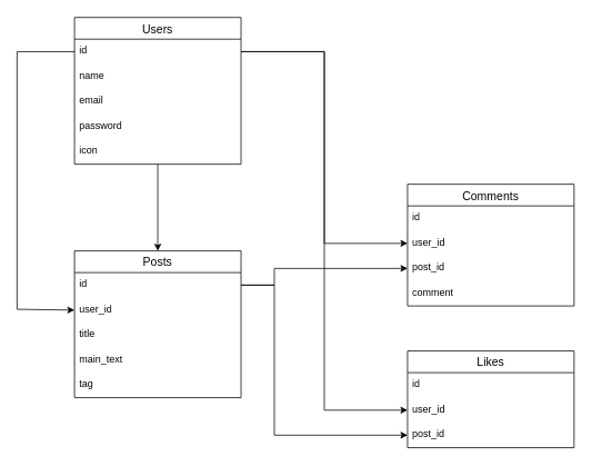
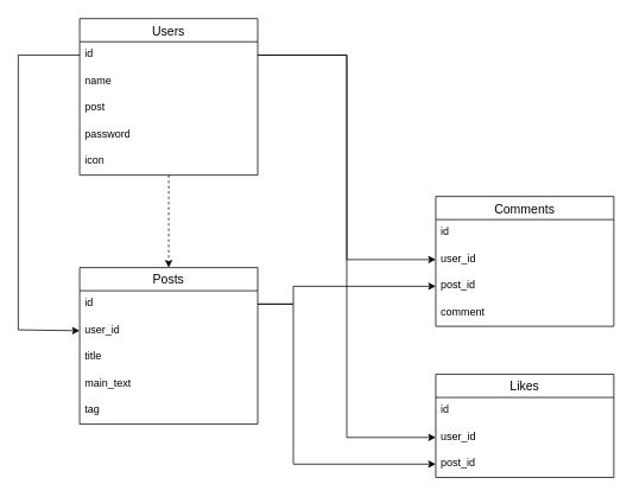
  <mxCell id="0" />
  <mxCell id="1" parent="0" />
- <mxCell id="2" style="edgeStyle=orthogonalEdgeStyle;rounded=0;orthogonalLoop=1;jettySize=auto;html=1;entryX=0.5;entryY=0;entryDx=0;entryDy=0;" edge="1" parent="1" source="3" target="13"><mxGeometry relative="1" as="geometry" /></mxCell>
+ <mxCell id="2" style="edgeStyle=orthogonalEdgeStyle;rounded=0;orthogonalLoop=1;jettySize=auto;html=1;entryX=0.5;entryY=0;entryDx=0;entryDy=0;dashed=1;" edge="1" parent="1" source="3" target="13"><mxGeometry relative="1" as="geometry" /></mxCell>
  <mxCell id="3" value="Users" style="swimlane;fontStyle=0;childLayout=stackLayout;horizontal=1;startSize=26;horizontalStack=0;resizeParent=1;resizeParentMax=0;resizeLast=0;collapsible=1;marginBottom=0;align=center;fontSize=14;" vertex="1" parent="1"><mxGeometry x="89" y="20" width="200" height="176" as="geometry" /></mxCell>
  <mxCell id="4" value="id&lt;br&gt;" style="text;strokeColor=none;fillColor=none;spacingLeft=4;spacingRight=4;overflow=hidden;rotatable=0;points=[[0,0.5],[1,0.5]];portConstraint=eastwest;fontSize=12;whiteSpace=wrap;html=1;" vertex="1" parent="3"><mxGeometry y="26" width="200" height="30" as="geometry" /></mxCell>
  <mxCell id="5" value="name&lt;br&gt;" style="text;strokeColor=none;fillColor=none;spacingLeft=4;spacingRight=4;overflow=hidden;rotatable=0;points=[[0,0.5],[1,0.5]];portConstraint=eastwest;fontSize=12;whiteSpace=wrap;html=1;" vertex="1" parent="3"><mxGeometry y="56" width="200" height="30" as="geometry" /></mxCell>
- <mxCell id="6" value="email&lt;br&gt;" style="text;strokeColor=none;fillColor=none;spacingLeft=4;spacingRight=4;overflow=hidden;rotatable=0;points=[[0,0.5],[1,0.5]];portConstraint=eastwest;fontSize=12;whiteSpace=wrap;html=1;" vertex="1" parent="3"><mxGeometry y="86" width="200" height="30" as="geometry" /></mxCell>
+ <mxCell id="6" value="post&lt;br&gt;" style="text;strokeColor=none;fillColor=none;spacingLeft=4;spacingRight=4;overflow=hidden;rotatable=0;points=[[0,0.5],[1,0.5]];portConstraint=eastwest;fontSize=12;whiteSpace=wrap;html=1;" vertex="1" parent="3"><mxGeometry y="86" width="200" height="30" as="geometry" /></mxCell>
  <mxCell id="7" value="password&lt;br&gt;" style="text;strokeColor=none;fillColor=none;spacingLeft=4;spacingRight=4;overflow=hidden;rotatable=0;points=[[0,0.5],[1,0.5]];portConstraint=eastwest;fontSize=12;whiteSpace=wrap;html=1;" vertex="1" parent="3"><mxGeometry y="116" width="200" height="30" as="geometry" /></mxCell>
  <mxCell id="8" value="icon" style="text;strokeColor=none;fillColor=none;spacingLeft=4;spacingRight=4;overflow=hidden;rotatable=0;points=[[0,0.5],[1,0.5]];portConstraint=eastwest;fontSize=12;whiteSpace=wrap;html=1;" vertex="1" parent="3"><mxGeometry y="146" width="200" height="30" as="geometry" /></mxCell>
  <mxCell id="9" value="Likes" style="swimlane;fontStyle=0;childLayout=stackLayout;horizontal=1;startSize=26;horizontalStack=0;resizeParent=1;resizeParentMax=0;resizeLast=0;collapsible=1;marginBottom=0;align=center;fontSize=14;" vertex="1" parent="1"><mxGeometry x="489" y="420" width="200" height="116" as="geometry" /></mxCell>
  <mxCell id="10" value="id" style="text;strokeColor=none;fillColor=none;spacingLeft=4;spacingRight=4;overflow=hidden;rotatable=0;points=[[0,0.5],[1,0.5]];portConstraint=eastwest;fontSize=12;whiteSpace=wrap;html=1;" vertex="1" parent="9"><mxGeometry y="26" width="200" height="30" as="geometry" /></mxCell>
  <mxCell id="11" value="user_id" style="text;strokeColor=none;fillColor=none;spacingLeft=4;spacingRight=4;overflow=hidden;rotatable=0;points=[[0,0.5],[1,0.5]];portConstraint=eastwest;fontSize=12;whiteSpace=wrap;html=1;" vertex="1" parent="9"><mxGeometry y="56" width="200" height="30" as="geometry" /></mxCell>
  <mxCell id="12" value="post_id" style="text;strokeColor=none;fillColor=none;spacingLeft=4;spacingRight=4;overflow=hidden;rotatable=0;points=[[0,0.5],[1,0.5]];portConstraint=eastwest;fontSize=12;whiteSpace=wrap;html=1;" vertex="1" parent="9"><mxGeometry y="86" width="200" height="30" as="geometry" /></mxCell>
  <mxCell id="13" value="Posts" style="swimlane;fontStyle=0;childLayout=stackLayout;horizontal=1;startSize=26;horizontalStack=0;resizeParent=1;resizeParentMax=0;resizeLast=0;collapsible=1;marginBottom=0;align=center;fontSize=14;" vertex="1" parent="1"><mxGeometry x="89" y="300" width="200" height="176" as="geometry" /></mxCell>
  <mxCell id="14" value="id" style="text;strokeColor=none;fillColor=none;spacingLeft=4;spacingRight=4;overflow=hidden;rotatable=0;points=[[0,0.5],[1,0.5]];portConstraint=eastwest;fontSize=12;whiteSpace=wrap;html=1;" vertex="1" parent="13"><mxGeometry y="26" width="200" height="30" as="geometry" /></mxCell>
  <mxCell id="15" value="user_id&lt;br&gt;" style="text;strokeColor=none;fillColor=none;spacingLeft=4;spacingRight=4;overflow=hidden;rotatable=0;points=[[0,0.5],[1,0.5]];portConstraint=eastwest;fontSize=12;whiteSpace=wrap;html=1;" vertex="1" parent="13"><mxGeometry y="56" width="200" height="30" as="geometry" /></mxCell>
  <mxCell id="16" value="title" style="text;strokeColor=none;fillColor=none;spacingLeft=4;spacingRight=4;overflow=hidden;rotatable=0;points=[[0,0.5],[1,0.5]];portConstraint=eastwest;fontSize=12;whiteSpace=wrap;html=1;" vertex="1" parent="13"><mxGeometry y="86" width="200" height="30" as="geometry" /></mxCell>
  <mxCell id="17" value="main_text" style="text;strokeColor=none;fillColor=none;spacingLeft=4;spacingRight=4;overflow=hidden;rotatable=0;points=[[0,0.5],[1,0.5]];portConstraint=eastwest;fontSize=12;whiteSpace=wrap;html=1;" vertex="1" parent="13"><mxGeometry y="116" width="200" height="30" as="geometry" /></mxCell>
  <mxCell id="18" value="tag" style="text;strokeColor=none;fillColor=none;spacingLeft=4;spacingRight=4;overflow=hidden;rotatable=0;points=[[0,0.5],[1,0.5]];portConstraint=eastwest;fontSize=12;whiteSpace=wrap;html=1;" vertex="1" parent="13"><mxGeometry y="146" width="200" height="30" as="geometry" /></mxCell>
  <mxCell id="19" value="Comments" style="swimlane;fontStyle=0;childLayout=stackLayout;horizontal=1;startSize=26;horizontalStack=0;resizeParent=1;resizeParentMax=0;resizeLast=0;collapsible=1;marginBottom=0;align=center;fontSize=14;" vertex="1" parent="1"><mxGeometry x="489" y="220" width="200" height="146" as="geometry" /></mxCell>
  <mxCell id="20" value="id" style="text;strokeColor=none;fillColor=none;spacingLeft=4;spacingRight=4;overflow=hidden;rotatable=0;points=[[0,0.5],[1,0.5]];portConstraint=eastwest;fontSize=12;whiteSpace=wrap;html=1;" vertex="1" parent="19"><mxGeometry y="26" width="200" height="30" as="geometry" /></mxCell>
  <mxCell id="21" value="user_id&lt;br&gt;" style="text;strokeColor=none;fillColor=none;spacingLeft=4;spacingRight=4;overflow=hidden;rotatable=0;points=[[0,0.5],[1,0.5]];portConstraint=eastwest;fontSize=12;whiteSpace=wrap;html=1;" vertex="1" parent="19"><mxGeometry y="56" width="200" height="30" as="geometry" /></mxCell>
  <mxCell id="22" value="post_id" style="text;strokeColor=none;fillColor=none;spacingLeft=4;spacingRight=4;overflow=hidden;rotatable=0;points=[[0,0.5],[1,0.5]];portConstraint=eastwest;fontSize=12;whiteSpace=wrap;html=1;" vertex="1" parent="19"><mxGeometry y="86" width="200" height="30" as="geometry" /></mxCell>
  <mxCell id="23" value="comment&lt;br&gt;" style="text;strokeColor=none;fillColor=none;spacingLeft=4;spacingRight=4;overflow=hidden;rotatable=0;points=[[0,0.5],[1,0.5]];portConstraint=eastwest;fontSize=12;whiteSpace=wrap;html=1;" vertex="1" parent="19"><mxGeometry y="116" width="200" height="30" as="geometry" /></mxCell>
  <mxCell id="24" style="edgeStyle=orthogonalEdgeStyle;rounded=0;orthogonalLoop=1;jettySize=auto;html=1;entryX=0;entryY=0.5;entryDx=0;entryDy=0;" edge="1" parent="1" source="4" target="15"><mxGeometry relative="1" as="geometry"><mxPoint x="19" y="390" as="targetPoint" /><Array as="points"><mxPoint x="20" y="61" /><mxPoint x="20" y="370" /></Array></mxGeometry></mxCell>
  <mxCell id="25" style="edgeStyle=orthogonalEdgeStyle;rounded=0;orthogonalLoop=1;jettySize=auto;html=1;exitX=1;exitY=0.5;exitDx=0;exitDy=0;entryX=0;entryY=0.5;entryDx=0;entryDy=0;" edge="1" parent="1" source="4" target="21"><mxGeometry relative="1" as="geometry"><mxPoint x="449" y="290" as="targetPoint" /></mxGeometry></mxCell>
  <mxCell id="26" style="edgeStyle=orthogonalEdgeStyle;rounded=0;orthogonalLoop=1;jettySize=auto;html=1;exitX=1;exitY=0.5;exitDx=0;exitDy=0;entryX=0;entryY=0.5;entryDx=0;entryDy=0;" edge="1" parent="1" source="4" target="11"><mxGeometry relative="1" as="geometry" /></mxCell>
  <mxCell id="27" style="edgeStyle=orthogonalEdgeStyle;rounded=0;orthogonalLoop=1;jettySize=auto;html=1;exitX=1;exitY=0.5;exitDx=0;exitDy=0;entryX=0;entryY=0.5;entryDx=0;entryDy=0;" edge="1" parent="1" source="14" target="12"><mxGeometry relative="1" as="geometry"><Array as="points"><mxPoint x="329" y="341" /><mxPoint x="329" y="521" /></Array></mxGeometry></mxCell>
  <mxCell id="28" style="edgeStyle=orthogonalEdgeStyle;rounded=0;orthogonalLoop=1;jettySize=auto;html=1;exitX=1;exitY=0.5;exitDx=0;exitDy=0;entryX=0;entryY=0.5;entryDx=0;entryDy=0;" edge="1" parent="1" source="14" target="22"><mxGeometry relative="1" as="geometry"><Array as="points"><mxPoint x="329" y="341" /><mxPoint x="329" y="321" /></Array></mxGeometry></mxCell>
